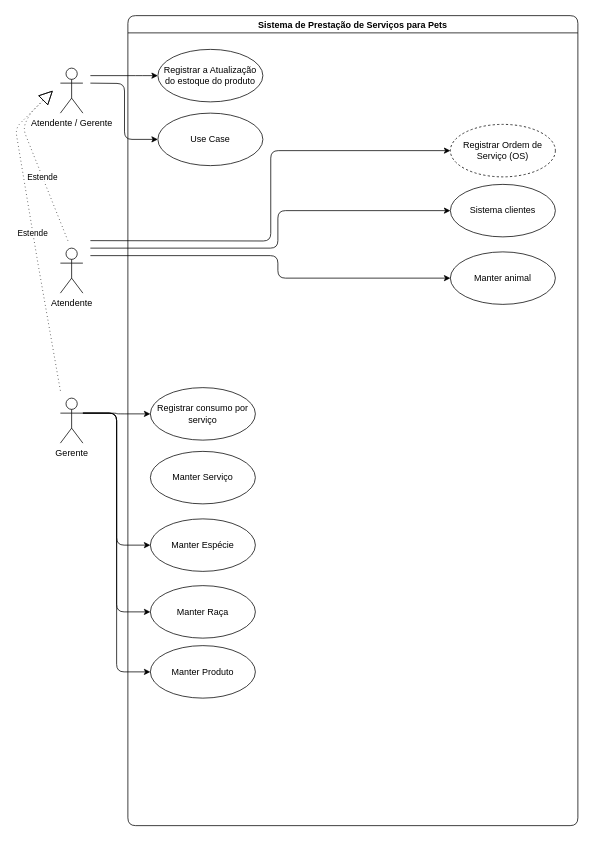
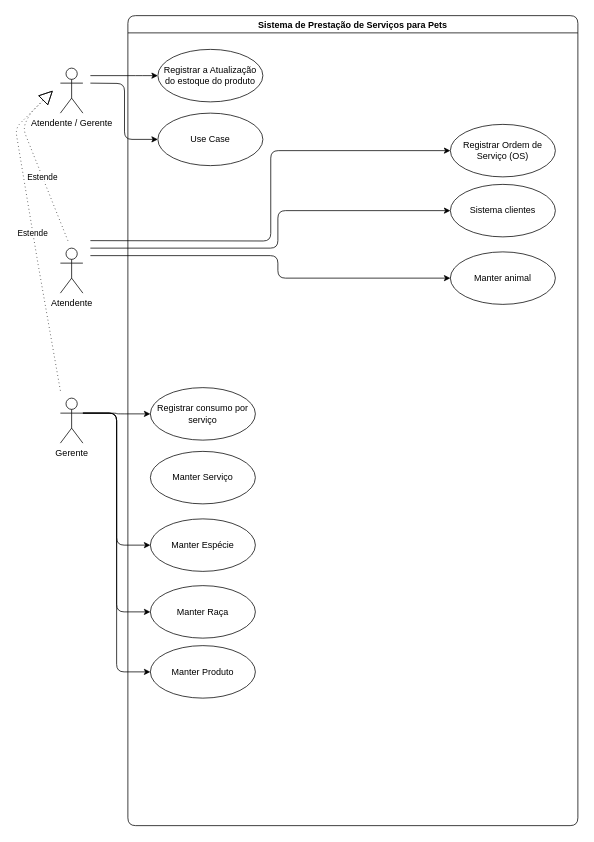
  <mxCell id="0" />
  <mxCell id="1" parent="0" />
  <mxCell id="2" style="edgeStyle=orthogonalEdgeStyle;rounded=1;orthogonalLoop=1;jettySize=auto;html=1;entryX=0;entryY=0.5;entryDx=0;entryDy=0;" edge="1" parent="1" target="11"><mxGeometry relative="1" as="geometry"><mxPoint x="120" y="320" as="sourcePoint" /></mxGeometry></mxCell>
  <mxCell id="3" style="edgeStyle=orthogonalEdgeStyle;rounded=1;orthogonalLoop=1;jettySize=auto;html=1;entryX=0;entryY=0.5;entryDx=0;entryDy=0;" edge="1" parent="1" target="8"><mxGeometry relative="1" as="geometry"><mxPoint x="120" y="330" as="sourcePoint" /><Array as="points"><mxPoint x="370" y="330" /><mxPoint x="370" y="280" /></Array></mxGeometry></mxCell>
  <mxCell id="4" style="edgeStyle=orthogonalEdgeStyle;rounded=1;orthogonalLoop=1;jettySize=auto;html=1;entryX=0;entryY=0.5;entryDx=0;entryDy=0;" edge="1" parent="1" target="9"><mxGeometry relative="1" as="geometry"><mxPoint x="120" y="340" as="sourcePoint" /><Array as="points"><mxPoint x="370" y="340" /><mxPoint x="370" y="370" /></Array></mxGeometry></mxCell>
  <mxCell id="5" value="Atendente" style="shape=umlActor;verticalLabelPosition=bottom;verticalAlign=top;html=1;outlineConnect=0;rounded=1;" parent="1" vertex="1"><mxGeometry x="80" y="330" width="30" height="60" as="geometry" /></mxCell>
  <mxCell id="6" value="Sistema de Prestação de Serviços para Pets" style="swimlane;rounded=1;" parent="1" vertex="1"><mxGeometry x="170" y="20" width="600" height="1080" as="geometry" /></mxCell>
  <mxCell id="7" value="Registrar a Atualização do estoque do produto" style="ellipse;whiteSpace=wrap;html=1;rounded=1;" parent="6" vertex="1"><mxGeometry x="40" y="45" width="140" height="70" as="geometry" /></mxCell>
  <mxCell id="8" value="Sistema clientes" style="ellipse;whiteSpace=wrap;html=1;rounded=1;" parent="6" vertex="1"><mxGeometry x="430" y="225" width="140" height="70" as="geometry" /></mxCell>
  <mxCell id="9" value="Manter animal" style="ellipse;whiteSpace=wrap;html=1;rounded=1;" parent="6" vertex="1"><mxGeometry x="430" y="315" width="140" height="70" as="geometry" /></mxCell>
  <mxCell id="10" value="Registrar consumo por serviço" style="ellipse;whiteSpace=wrap;html=1;rounded=1;" parent="6" vertex="1"><mxGeometry x="30" y="496" width="140" height="70" as="geometry" /></mxCell>
- <mxCell id="11" value="Registrar Ordem de Serviço (OS)" style="ellipse;whiteSpace=wrap;html=1;rounded=1;shadow=0;dashed=1;" vertex="1" parent="6"><mxGeometry x="430" y="145" width="140" height="70" as="geometry" /></mxCell>
+ <mxCell id="11" value="Registrar Ordem de Serviço (OS)" style="ellipse;whiteSpace=wrap;html=1;rounded=1;shadow=0;" vertex="1" parent="6"><mxGeometry x="430" y="145" width="140" height="70" as="geometry" /></mxCell>
  <mxCell id="12" value="Use Case" style="ellipse;whiteSpace=wrap;html=1;rounded=1;shadow=0;" vertex="1" parent="6"><mxGeometry x="40" y="130" width="140" height="70" as="geometry" /></mxCell>
  <mxCell id="13" value="Manter Serviço" style="ellipse;whiteSpace=wrap;html=1;rounded=1;shadow=0;" vertex="1" parent="6"><mxGeometry x="30" y="581" width="140" height="70" as="geometry" /></mxCell>
  <mxCell id="14" value="Manter Espécie" style="ellipse;whiteSpace=wrap;html=1;rounded=1;shadow=0;" vertex="1" parent="6"><mxGeometry x="30" y="671" width="140" height="70" as="geometry" /></mxCell>
  <mxCell id="15" value="Manter Raça" style="ellipse;whiteSpace=wrap;html=1;rounded=0;sketch=0;" vertex="1" parent="6"><mxGeometry x="30" y="760" width="140" height="70" as="geometry" /></mxCell>
  <mxCell id="16" value="Manter Produto" style="ellipse;whiteSpace=wrap;html=1;rounded=0;sketch=0;" vertex="1" parent="6"><mxGeometry x="30" y="840" width="140" height="70" as="geometry" /></mxCell>
  <mxCell id="17" style="edgeStyle=orthogonalEdgeStyle;rounded=1;orthogonalLoop=1;jettySize=auto;html=1;entryX=0;entryY=0.5;entryDx=0;entryDy=0;" parent="1" target="7" edge="1"><mxGeometry relative="1" as="geometry"><mxPoint x="120" y="100" as="sourcePoint" /><Array as="points"><mxPoint x="190" y="100" /><mxPoint x="190" y="100" /></Array></mxGeometry></mxCell>
  <mxCell id="18" style="edgeStyle=orthogonalEdgeStyle;rounded=1;orthogonalLoop=1;jettySize=auto;html=1;entryX=0;entryY=0.5;entryDx=0;entryDy=0;" edge="1" parent="1" target="12"><mxGeometry relative="1" as="geometry"><mxPoint x="120" y="110" as="sourcePoint" /></mxGeometry></mxCell>
  <mxCell id="19" value="Atendente / Gerente" style="shape=umlActor;verticalLabelPosition=bottom;verticalAlign=top;html=1;outlineConnect=0;rounded=1;" parent="1" vertex="1"><mxGeometry x="80" y="90" width="30" height="60" as="geometry" /></mxCell>
  <mxCell id="20" value="Estende" style="endArrow=block;endSize=16;endFill=0;html=1;rounded=1;dashed=1;dashPattern=1 4;" parent="1" edge="1"><mxGeometry x="-0.183" width="160" relative="1" as="geometry"><mxPoint x="90" y="320" as="sourcePoint" /><mxPoint x="70" y="120" as="targetPoint" /><Array as="points"><mxPoint x="30" y="170" /><mxPoint x="40" y="150" /></Array><mxPoint as="offset" /></mxGeometry></mxCell>
  <mxCell id="21" style="edgeStyle=orthogonalEdgeStyle;rounded=1;orthogonalLoop=1;jettySize=auto;html=1;exitX=1;exitY=0.333;exitDx=0;exitDy=0;exitPerimeter=0;entryX=0;entryY=0.5;entryDx=0;entryDy=0;" edge="1" parent="1" source="25" target="10"><mxGeometry relative="1" as="geometry" /></mxCell>
  <mxCell id="22" style="edgeStyle=orthogonalEdgeStyle;rounded=1;orthogonalLoop=1;jettySize=auto;html=1;exitX=1;exitY=0.333;exitDx=0;exitDy=0;exitPerimeter=0;entryX=0;entryY=0.5;entryDx=0;entryDy=0;" edge="1" parent="1" source="25" target="14"><mxGeometry relative="1" as="geometry" /></mxCell>
  <mxCell id="23" style="edgeStyle=orthogonalEdgeStyle;curved=0;rounded=1;sketch=0;orthogonalLoop=1;jettySize=auto;html=1;exitX=1;exitY=0.333;exitDx=0;exitDy=0;exitPerimeter=0;entryX=0;entryY=0.5;entryDx=0;entryDy=0;" edge="1" parent="1" source="25" target="15"><mxGeometry relative="1" as="geometry" /></mxCell>
  <mxCell id="24" style="edgeStyle=orthogonalEdgeStyle;curved=0;rounded=1;sketch=0;orthogonalLoop=1;jettySize=auto;html=1;exitX=1;exitY=0.333;exitDx=0;exitDy=0;exitPerimeter=0;entryX=0;entryY=0.5;entryDx=0;entryDy=0;" edge="1" parent="1" source="25" target="16"><mxGeometry relative="1" as="geometry" /></mxCell>
  <mxCell id="25" value="Gerente" style="shape=umlActor;verticalLabelPosition=bottom;verticalAlign=top;html=1;rounded=1;shadow=0;" parent="1" vertex="1"><mxGeometry x="80" y="530" width="30" height="60" as="geometry" /></mxCell>
  <mxCell id="26" value="Estende" style="endArrow=block;endSize=16;endFill=0;html=1;rounded=1;sketch=0;curved=0;dashed=1;dashPattern=1 4;" edge="1" parent="1"><mxGeometry width="160" relative="1" as="geometry"><mxPoint x="80" y="520" as="sourcePoint" /><mxPoint x="70" y="120" as="targetPoint" /><Array as="points"><mxPoint x="50" y="350" /><mxPoint x="20" y="170" /></Array></mxGeometry></mxCell>
